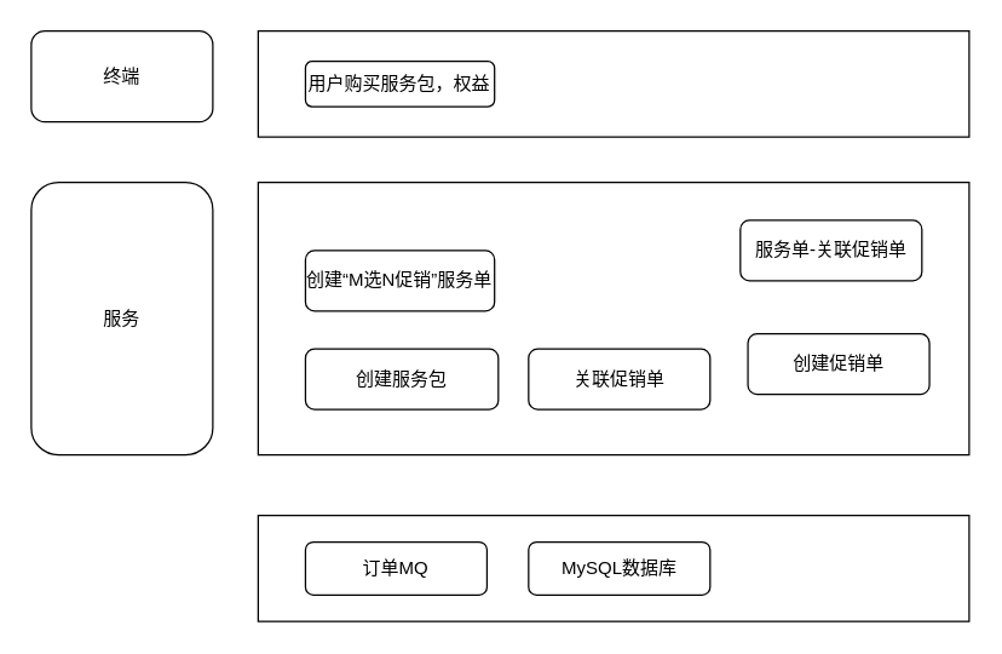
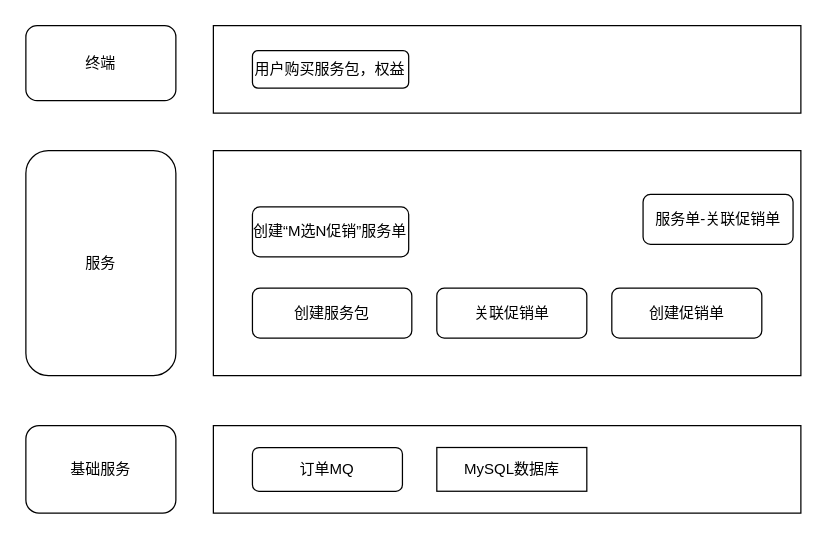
  <mxCell id="0" />
  <mxCell id="1" parent="0" />
  <mxCell id="2" value="" style="rounded=0;whiteSpace=wrap;html=1;" vertex="1" parent="1"><mxGeometry x="170" y="340" width="470" height="70" as="geometry" /></mxCell>
  <mxCell id="3" value="" style="rounded=0;whiteSpace=wrap;html=1;" vertex="1" parent="1"><mxGeometry x="170" y="20" width="470" height="70" as="geometry" /></mxCell>
  <mxCell id="4" value="" style="rounded=0;whiteSpace=wrap;html=1;" vertex="1" parent="1"><mxGeometry x="170" y="120" width="470" height="180" as="geometry" /></mxCell>
+ <mxCell id="5" value="基础服务" style="rounded=1;whiteSpace=wrap;html=1;" vertex="1" parent="1"><mxGeometry x="20" y="340" width="120" height="70" as="geometry" /></mxCell>
  <mxCell id="6" value="创建“M选N促销”服务单" style="rounded=1;whiteSpace=wrap;html=1;" vertex="1" parent="1"><mxGeometry x="201.25" y="165" width="125" height="40" as="geometry" /></mxCell>
- <mxCell id="7" value="服务单-关联促销单" style="rounded=1;whiteSpace=wrap;html=1;" vertex="1" parent="1"><mxGeometry x="488.75" y="145" width="120" height="40" as="geometry" /></mxCell>
+ <mxCell id="7" value="服务单-关联促销单" style="rounded=1;whiteSpace=wrap;html=1;" vertex="1" parent="1"><mxGeometry x="513.75" y="155" width="120" height="40" as="geometry" /></mxCell>
  <mxCell id="8" value="订单MQ" style="rounded=1;whiteSpace=wrap;html=1;" vertex="1" parent="1"><mxGeometry x="201.25" y="357.5" width="120" height="35" as="geometry" /></mxCell>
  <mxCell id="9" value="关联促销单" style="rounded=1;whiteSpace=wrap;html=1;" vertex="1" parent="1"><mxGeometry x="348.75" y="230" width="120" height="40" as="geometry" /></mxCell>
  <mxCell id="10" value="创建服务包" style="rounded=1;whiteSpace=wrap;html=1;" vertex="1" parent="1"><mxGeometry x="201.25" y="230" width="127.5" height="40" as="geometry" /></mxCell>
- <mxCell id="11" value="创建促销单" style="rounded=1;whiteSpace=wrap;html=1;" vertex="1" parent="1"><mxGeometry x="493.75" y="220" width="120" height="40" as="geometry" /></mxCell>
+ <mxCell id="11" value="创建促销单" style="rounded=1;whiteSpace=wrap;html=1;" vertex="1" parent="1"><mxGeometry x="488.75" y="230" width="120" height="40" as="geometry" /></mxCell>
  <mxCell id="12" value="终端" style="rounded=1;whiteSpace=wrap;html=1;" vertex="1" parent="1"><mxGeometry x="20" y="20" width="120" height="60" as="geometry" /></mxCell>
  <mxCell id="13" value="用户购买服务包，权益" style="rounded=1;whiteSpace=wrap;html=1;" vertex="1" parent="1"><mxGeometry x="201.25" y="40" width="125" height="30" as="geometry" /></mxCell>
  <mxCell id="14" value="服务" style="rounded=1;whiteSpace=wrap;html=1;" vertex="1" parent="1"><mxGeometry x="20" y="120" width="120" height="180" as="geometry" /></mxCell>
- <mxCell id="15" value="MySQL数据库" style="rounded=1;whiteSpace=wrap;html=1;" vertex="1" parent="1"><mxGeometry x="348.75" y="357.5" width="120" height="35" as="geometry" /></mxCell>
+ <mxCell id="15" value="MySQL数据库" style="whiteSpace=wrap;html=1;rounded=0;" vertex="1" parent="1"><mxGeometry x="348.75" y="357.5" width="120" height="35" as="geometry" /></mxCell>
